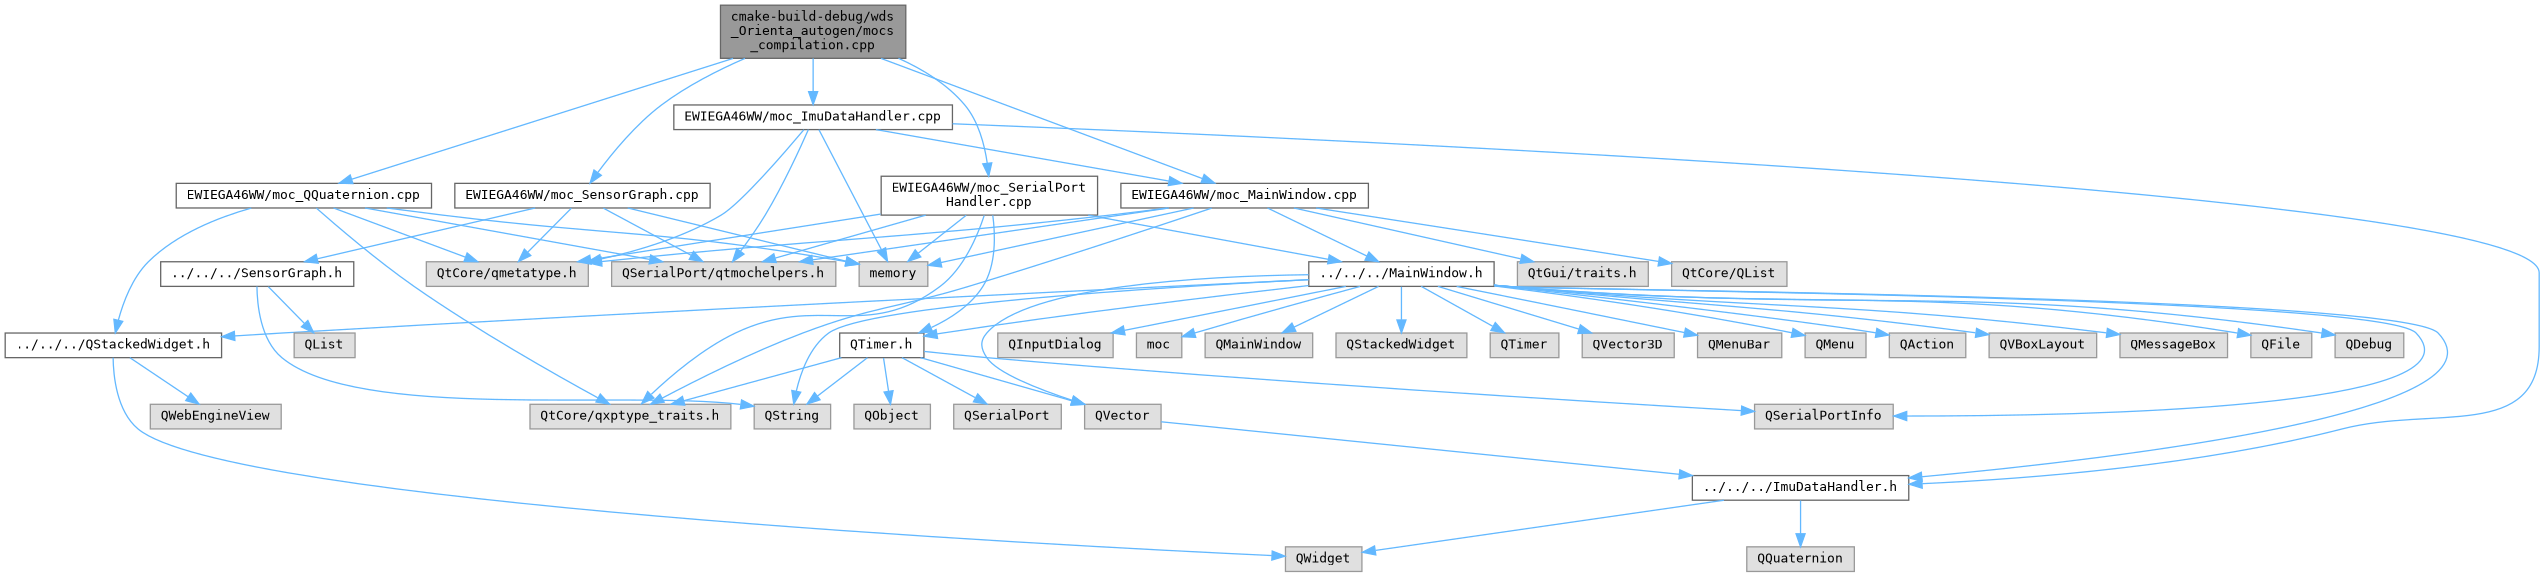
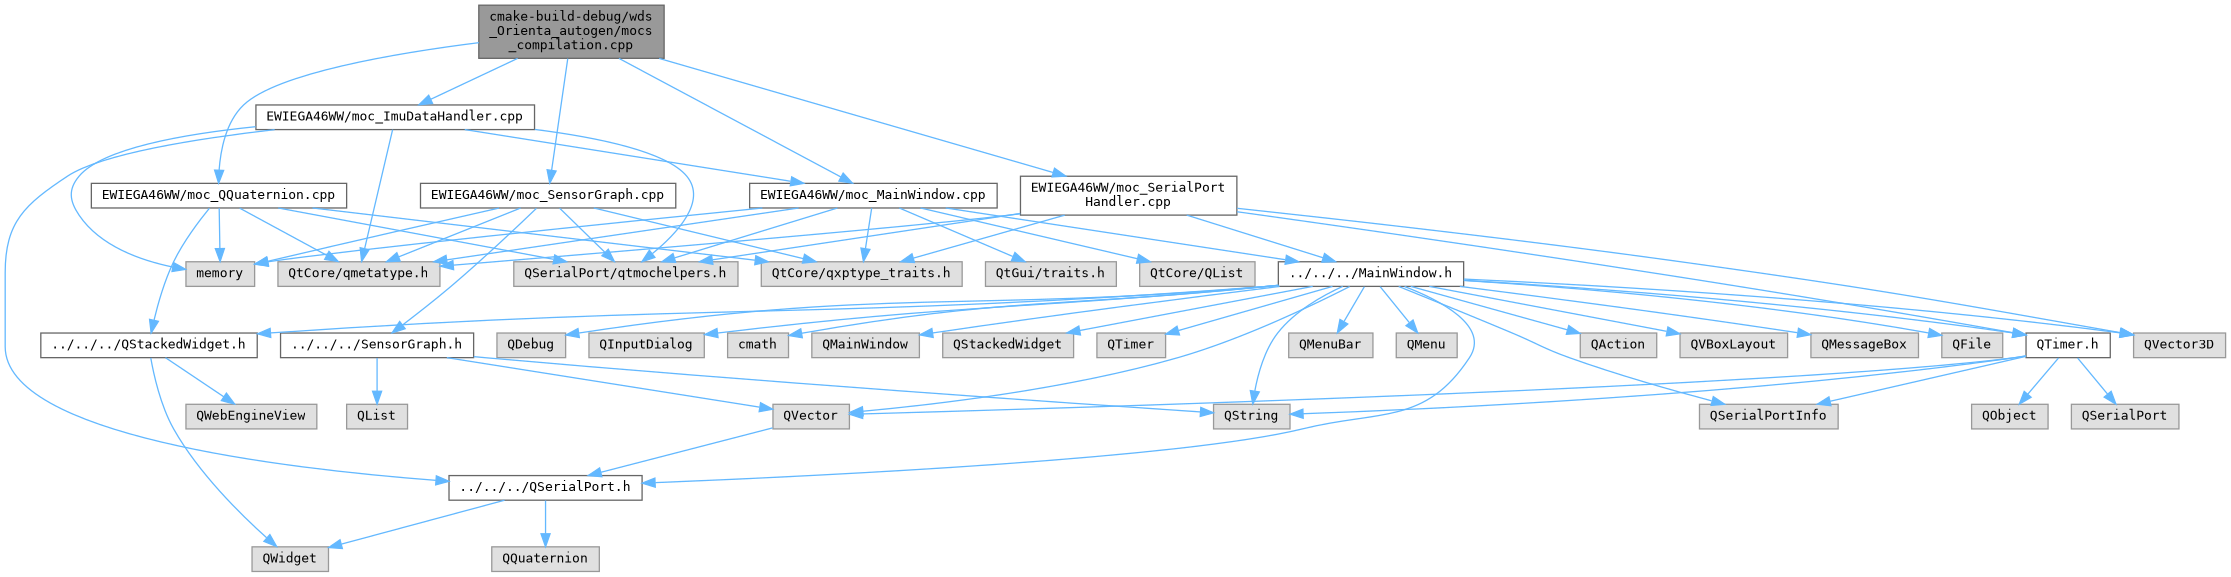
  digraph {
    fontname="DejaVu Sans Mono"
    node [color=grey60 fillcolor="#E0E0E0" fontname="DejaVu Sans Mono" fontsize=10 shape=box style=filled]
    edge [color=steelblue1 fontname="DejaVu Sans Mono" fontsize=10 labelfontname=Helvetica labelfontsize=10 style=solid]
    n1 [color=gray40 fillcolor=grey60 fontcolor=black height=0.2 label="cmake-build-debug/wds\l_Orienta_autogen/mocs\l_compilation.cpp" width=0.4]
    n2 [color=grey40 fillcolor=white height=0.2 label="EWIEGA46WW/moc_QQuaternion.cpp" width=0.4]
    n3 [color=grey40 fillcolor=white height=0.2 label="EWIEGA46WW/moc_ImuDataHandler.cpp" width=0.4]
    n4 [color=grey40 fillcolor=white height=0.2 label="EWIEGA46WW/moc_MainWindow.cpp" width=0.4]
    n5 [color=grey40 fillcolor=white height=0.2 label="EWIEGA46WW/moc_SensorGraph.cpp" width=0.4]
    n6 [color=grey40 fillcolor=white height=0.2 label="EWIEGA46WW/moc_SerialPort\lHandler.cpp" width=0.4]
    n7 [color=grey40 fillcolor=white height=0.2 label="../../../QStackedWidget.h" width=0.4]
    n8 [height=0.2 label="QtCore/qmetatype.h" width=0.4]
    n9 [height=0.2 label="QSerialPort/qtmochelpers.h" width=0.4]
    n10 [height=0.2 label=memory width=0.4]
    n11 [height=0.2 label="QtCore/qxptype_traits.h" width=0.4]
-   n12 [color=grey40 fillcolor=white height=0.2 label="../../../ImuDataHandler.h" width=0.4]
+   n12 [color=grey40 fillcolor=white height=0.2 label="../../../QSerialPort.h" width=0.4]
    n13 [color=grey40 fillcolor=white height=0.2 label="../../../MainWindow.h" width=0.4]
    n14 [height=0.2 label="QtGui/traits.h" width=0.4]
    n15 [height=0.2 label="QtCore/QList" width=0.4]
    n16 [color=grey40 fillcolor=white height=0.2 label="../../../SensorGraph.h" width=0.4]
    n17 [color=grey40 fillcolor=white height=0.2 label="QTimer.h" width=0.4]
    n18 [height=0.2 label=QWidget width=0.4]
    n19 [height=0.2 label=QWebEngineView width=0.4]
    n20 [height=0.2 label=QQuaternion width=0.4]
    n21 [height=0.2 label=QVector width=0.4]
    n22 [height=0.2 label=QMainWindow width=0.4]
    n23 [height=0.2 label=QStackedWidget width=0.4]
    n24 [height=0.2 label=QTimer width=0.4]
    n25 [height=0.2 label=QVector3D width=0.4]
    n26 [height=0.2 label=QString width=0.4]
    n27 [height=0.2 label=QMenuBar width=0.4]
    n28 [height=0.2 label=QMenu width=0.4]
    n29 [height=0.2 label=QAction width=0.4]
    n30 [height=0.2 label=QVBoxLayout width=0.4]
    n31 [height=0.2 label=QMessageBox width=0.4]
    n32 [height=0.2 label=QFile width=0.4]
    n33 [height=0.2 label=QDebug width=0.4]
    n34 [height=0.2 label=QInputDialog width=0.4]
    n35 [height=0.2 label=QSerialPortInfo width=0.4]
-   n36 [height=0.2 label=moc width=0.4]
+   n36 [height=0.2 label=cmath width=0.4]
    n37 [height=0.2 label=QObject width=0.4]
    n38 [height=0.2 label=QSerialPort width=0.4]
    n39 [height=0.2 label=QList width=0.4]
    n1 -> n2
    n1 -> n3
    n1 -> n4
    n1 -> n5
    n1 -> n6
    n2 -> n7
    n2 -> n8
    n2 -> n9
    n2 -> n10
    n2 -> n11
    n3 -> n4
    n3 -> n8
    n3 -> n9
    n3 -> n10
    n3 -> n12
    n4 -> n8
    n4 -> n9
    n4 -> n10
    n4 -> n11
    n4 -> n13
    n4 -> n14
    n4 -> n15
    n5 -> n8
    n5 -> n9
    n5 -> n10
-   n17 -> n11
+   n5 -> n11
    n5 -> n16
    n6 -> n8
    n6 -> n9
-   n6 -> n10
+   n6 -> n25
    n6 -> n11
    n6 -> n13
    n6 -> n17
    n7 -> n18
    n7 -> n19
    n12 -> n18
    n12 -> n20
    n13 -> n7
    n13 -> n12
    n13 -> n17
    n13 -> n21
    n13 -> n22
    n13 -> n23
    n13 -> n24
    n13 -> n25
    n13 -> n26
    n13 -> n27
    n13 -> n28
    n13 -> n29
    n13 -> n30
    n13 -> n31
    n13 -> n32
    n13 -> n33
    n13 -> n34
    n13 -> n35
    n13 -> n36
+   n16 -> n21
    n16 -> n26
    n16 -> n39
    n17 -> n21
    n17 -> n26
    n17 -> n35
    n17 -> n37
    n17 -> n38
    n21 -> n12
  }
